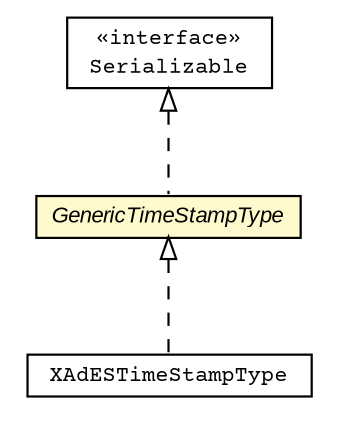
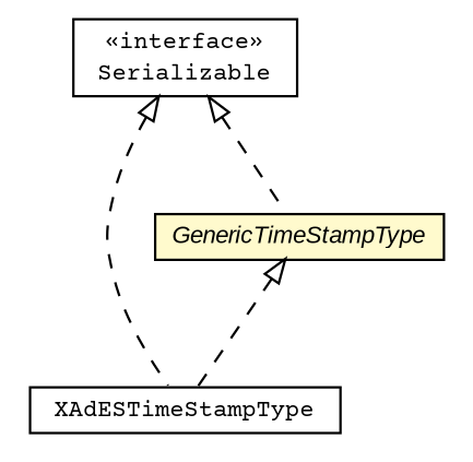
  digraph {
    fontname="Courier Prime"
    nodesep=0.25
    ranksep=0.5
    node [fontcolor=black fontname="Courier Prime" fontsize=10.0 shape=plaintext]
    edge [arrowtail=empty dir=back fontname="Courier Prime" fontsize=10 headport=p labelfontname=arial labelfontsize=10 style=dashed tailport=p]
    n1 [label=<<table title="eu.europa.esig.jaxb.xades.XAdESTimeStampType" border="0" cellborder="1" cellspacing="0" cellpadding="2" port="p" href="./XAdESTimeStampType.html"> 		<tr><td><table border="0" cellspacing="0" cellpadding="1"> <tr><td align="center" balign="center"> XAdESTimeStampType </td></tr> 		</table></td></tr> 		</table>>]
    n2 [label=<<table title="eu.europa.esig.jaxb.xades.GenericTimeStampType" border="0" cellborder="1" cellspacing="0" cellpadding="2" port="p" bgcolor="lemonChiffon" href="./GenericTimeStampType.html"> 		<tr><td><table border="0" cellspacing="0" cellpadding="1"> <tr><td align="center" balign="center"><font face="arial italic"> GenericTimeStampType </font></td></tr> 		</table></td></tr> 		</table>>]
    n3 [label=<<table title="java.io.Serializable" border="0" cellborder="1" cellspacing="0" cellpadding="2" port="p" href="http://java.sun.com/j2se/1.4.2/docs/api/java/io/Serializable.html"> 		<tr><td><table border="0" cellspacing="0" cellpadding="1"> <tr><td align="center" balign="center"> &#171;interface&#187; </td></tr> <tr><td align="center" balign="center"> Serializable </td></tr> 		</table></td></tr> 		</table>>]
    n2 -> n1
+   n3 -> n1
    n3 -> n2
  }
